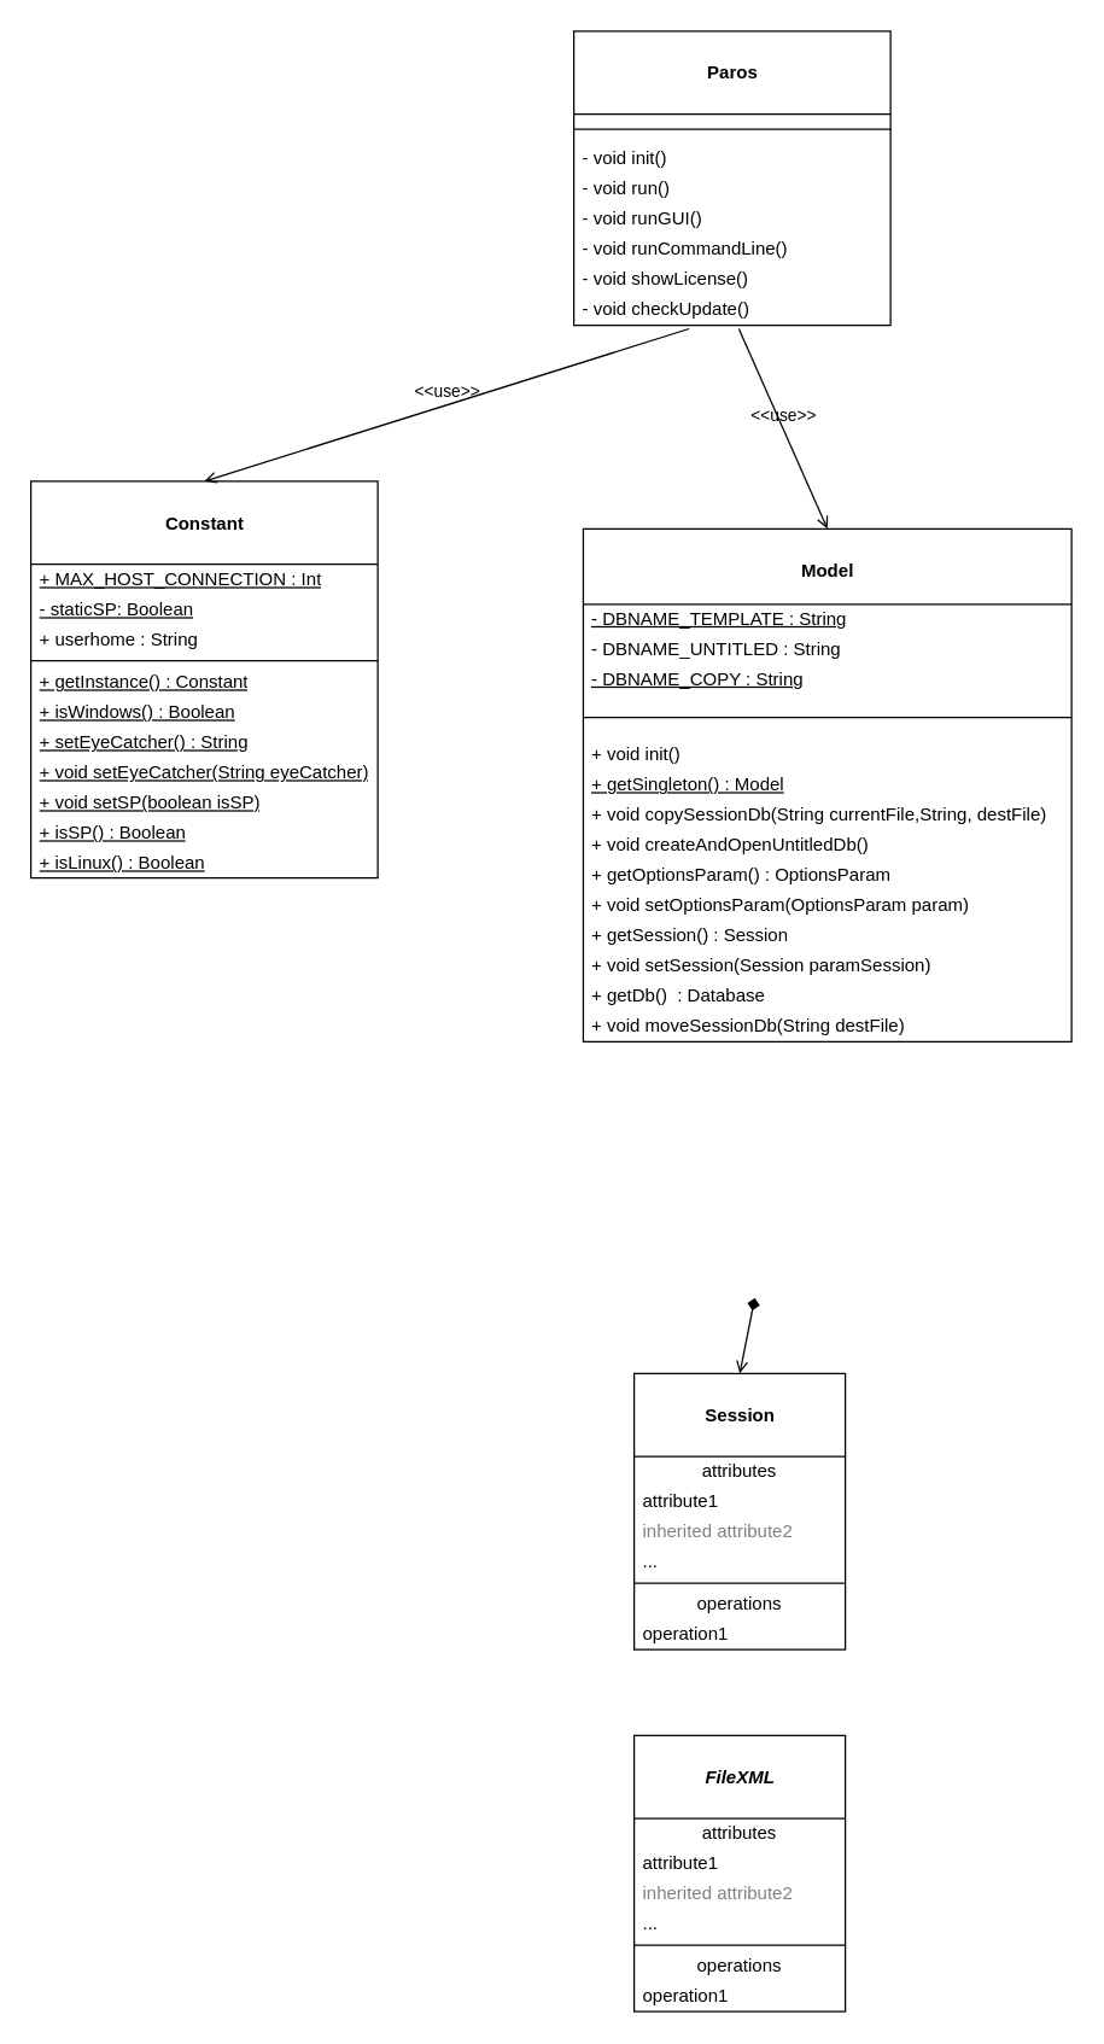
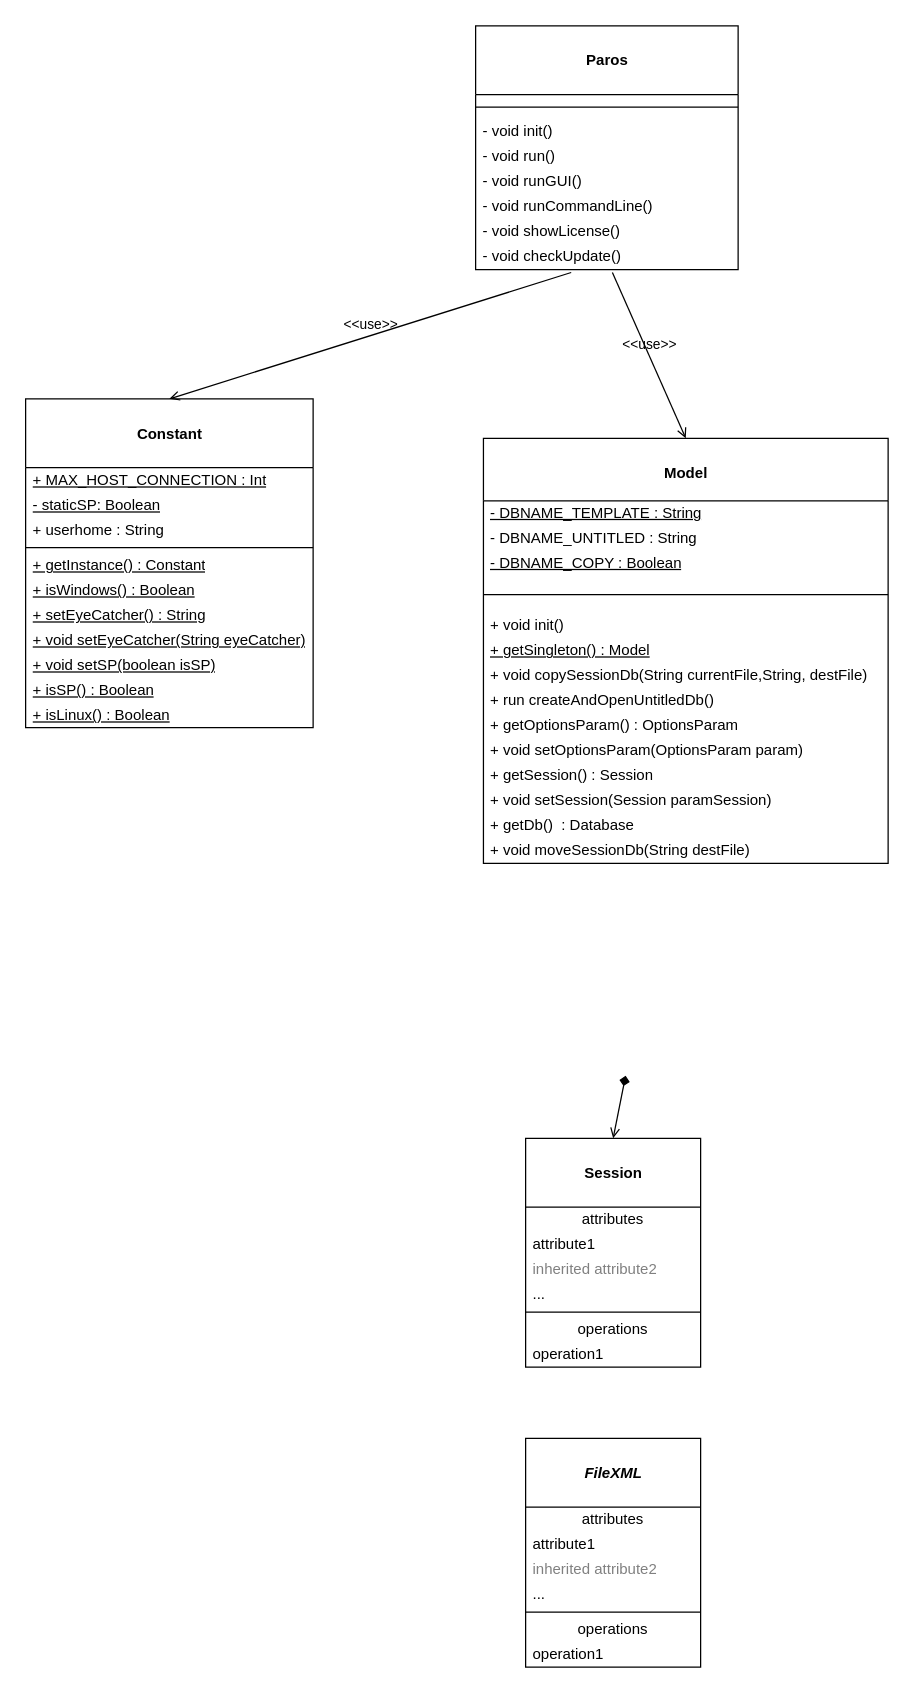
  <mxCell id="0" />
  <mxCell id="1" parent="0" />
  <mxCell id="2" value="&lt;b&gt;&lt;br&gt;Paros&lt;/b&gt;" style="swimlane;fontStyle=0;align=center;verticalAlign=top;childLayout=stackLayout;horizontal=1;startSize=55;horizontalStack=0;resizeParent=1;resizeParentMax=0;resizeLast=0;collapsible=0;marginBottom=0;html=1;" vertex="1" parent="1"><mxGeometry x="380" y="20" width="210" height="195" as="geometry" /></mxCell>
  <mxCell id="3" value="" style="line;strokeWidth=1;fillColor=none;align=left;verticalAlign=middle;spacingTop=-1;spacingLeft=3;spacingRight=3;rotatable=0;labelPosition=right;points=[];portConstraint=eastwest;" vertex="1" parent="2"><mxGeometry y="55" width="210" height="20" as="geometry" /></mxCell>
  <mxCell id="4" value="- void init()" style="text;html=1;strokeColor=none;fillColor=none;align=left;verticalAlign=middle;spacingLeft=4;spacingRight=4;overflow=hidden;rotatable=0;points=[[0,0.5],[1,0.5]];portConstraint=eastwest;" vertex="1" parent="2"><mxGeometry y="75" width="210" height="20" as="geometry" /></mxCell>
  <mxCell id="5" value="- void&amp;nbsp;run()" style="text;html=1;strokeColor=none;fillColor=none;align=left;verticalAlign=middle;spacingLeft=4;spacingRight=4;overflow=hidden;rotatable=0;points=[[0,0.5],[1,0.5]];portConstraint=eastwest;" vertex="1" parent="2"><mxGeometry y="95" width="210" height="20" as="geometry" /></mxCell>
  <mxCell id="6" value="- void runGUI()" style="text;html=1;strokeColor=none;fillColor=none;align=left;verticalAlign=middle;spacingLeft=4;spacingRight=4;overflow=hidden;rotatable=0;points=[[0,0.5],[1,0.5]];portConstraint=eastwest;" vertex="1" parent="2"><mxGeometry y="115" width="210" height="20" as="geometry" /></mxCell>
  <mxCell id="7" value="- void runCommandLine()" style="text;html=1;strokeColor=none;fillColor=none;align=left;verticalAlign=middle;spacingLeft=4;spacingRight=4;overflow=hidden;rotatable=0;points=[[0,0.5],[1,0.5]];portConstraint=eastwest;" vertex="1" parent="2"><mxGeometry y="135" width="210" height="20" as="geometry" /></mxCell>
  <mxCell id="8" value="- void showLicense()" style="text;html=1;strokeColor=none;fillColor=none;align=left;verticalAlign=middle;spacingLeft=4;spacingRight=4;overflow=hidden;rotatable=0;points=[[0,0.5],[1,0.5]];portConstraint=eastwest;" vertex="1" parent="2"><mxGeometry y="155" width="210" height="20" as="geometry" /></mxCell>
  <mxCell id="9" value="- void checkUpdate()" style="text;html=1;strokeColor=none;fillColor=none;align=left;verticalAlign=middle;spacingLeft=4;spacingRight=4;overflow=hidden;rotatable=0;points=[[0,0.5],[1,0.5]];portConstraint=eastwest;" vertex="1" parent="2"><mxGeometry y="175" width="210" height="20" as="geometry" /></mxCell>
  <mxCell id="10" value="&lt;br&gt;&lt;b&gt;Constant&lt;/b&gt;" style="swimlane;fontStyle=0;align=center;verticalAlign=top;childLayout=stackLayout;horizontal=1;startSize=55;horizontalStack=0;resizeParent=1;resizeParentMax=0;resizeLast=0;collapsible=0;marginBottom=0;html=1;" vertex="1" parent="1"><mxGeometry x="20" y="318.5" width="230" height="263" as="geometry" /></mxCell>
  <mxCell id="11" value="&lt;u&gt;+ MAX_HOST_CONNECTION : Int&lt;/u&gt;" style="text;html=1;strokeColor=none;fillColor=none;align=left;verticalAlign=middle;spacingLeft=4;spacingRight=4;overflow=hidden;rotatable=0;points=[[0,0.5],[1,0.5]];portConstraint=eastwest;" vertex="1" parent="10"><mxGeometry y="55" width="230" height="20" as="geometry" /></mxCell>
  <mxCell id="12" value="&lt;u&gt;- staticSP: Boolean&lt;/u&gt;" style="text;html=1;strokeColor=none;fillColor=none;align=left;verticalAlign=middle;spacingLeft=4;spacingRight=4;overflow=hidden;rotatable=0;points=[[0,0.5],[1,0.5]];portConstraint=eastwest;" vertex="1" parent="10"><mxGeometry y="75" width="230" height="20" as="geometry" /></mxCell>
  <mxCell id="13" value="+ userhome : String" style="text;html=1;strokeColor=none;fillColor=none;align=left;verticalAlign=middle;spacingLeft=4;spacingRight=4;overflow=hidden;rotatable=0;points=[[0,0.5],[1,0.5]];portConstraint=eastwest;" vertex="1" parent="10"><mxGeometry y="95" width="230" height="20" as="geometry" /></mxCell>
  <mxCell id="14" value="" style="line;strokeWidth=1;fillColor=none;align=left;verticalAlign=middle;spacingTop=-1;spacingLeft=3;spacingRight=3;rotatable=0;labelPosition=right;points=[];portConstraint=eastwest;" vertex="1" parent="10"><mxGeometry y="115" width="230" height="8" as="geometry" /></mxCell>
  <mxCell id="15" value="&lt;u&gt;+ getInstance() : Constant&lt;/u&gt;" style="text;html=1;strokeColor=none;fillColor=none;align=left;verticalAlign=middle;spacingLeft=4;spacingRight=4;overflow=hidden;rotatable=0;points=[[0,0.5],[1,0.5]];portConstraint=eastwest;" vertex="1" parent="10"><mxGeometry y="123" width="230" height="20" as="geometry" /></mxCell>
  <mxCell id="16" value="&lt;u&gt;+ isWindows() : Boolean&lt;/u&gt;" style="text;html=1;strokeColor=none;fillColor=none;align=left;verticalAlign=middle;spacingLeft=4;spacingRight=4;overflow=hidden;rotatable=0;points=[[0,0.5],[1,0.5]];portConstraint=eastwest;" vertex="1" parent="10"><mxGeometry y="143" width="230" height="20" as="geometry" /></mxCell>
  <mxCell id="17" value="&lt;u&gt;+ setEyeCatcher() : String&lt;/u&gt;" style="text;html=1;strokeColor=none;fillColor=none;align=left;verticalAlign=middle;spacingLeft=4;spacingRight=4;overflow=hidden;rotatable=0;points=[[0,0.5],[1,0.5]];portConstraint=eastwest;" vertex="1" parent="10"><mxGeometry y="163" width="230" height="20" as="geometry" /></mxCell>
  <mxCell id="18" value="&lt;u&gt;+ void setEyeCatcher(String eyeCatcher)&lt;/u&gt;" style="text;html=1;strokeColor=none;fillColor=none;align=left;verticalAlign=middle;spacingLeft=4;spacingRight=4;overflow=hidden;rotatable=0;points=[[0,0.5],[1,0.5]];portConstraint=eastwest;" vertex="1" parent="10"><mxGeometry y="183" width="230" height="20" as="geometry" /></mxCell>
  <mxCell id="19" value="&lt;u&gt;+ void setSP(boolean isSP)&lt;/u&gt;" style="text;html=1;strokeColor=none;fillColor=none;align=left;verticalAlign=middle;spacingLeft=4;spacingRight=4;overflow=hidden;rotatable=0;points=[[0,0.5],[1,0.5]];portConstraint=eastwest;" vertex="1" parent="10"><mxGeometry y="203" width="230" height="20" as="geometry" /></mxCell>
  <mxCell id="20" value="&lt;u&gt;+ isSP() : Boolean&lt;/u&gt;" style="text;html=1;strokeColor=none;fillColor=none;align=left;verticalAlign=middle;spacingLeft=4;spacingRight=4;overflow=hidden;rotatable=0;points=[[0,0.5],[1,0.5]];portConstraint=eastwest;" vertex="1" parent="10"><mxGeometry y="223" width="230" height="20" as="geometry" /></mxCell>
  <mxCell id="21" value="&lt;u&gt;+ isLinux() : Boolean&lt;/u&gt;" style="text;html=1;strokeColor=none;fillColor=none;align=left;verticalAlign=middle;spacingLeft=4;spacingRight=4;overflow=hidden;rotatable=0;points=[[0,0.5],[1,0.5]];portConstraint=eastwest;" vertex="1" parent="10"><mxGeometry y="243" width="230" height="20" as="geometry" /></mxCell>
  <mxCell id="22" value="&amp;lt;&amp;lt;use&amp;gt;&amp;gt;" style="endArrow=open;html=1;rounded=0;align=center;verticalAlign=bottom;dashed=0;endFill=0;labelBackgroundColor=none;exitX=0.364;exitY=1.12;exitDx=0;exitDy=0;exitPerimeter=0;entryX=0.5;entryY=0;entryDx=0;entryDy=0;" edge="1" parent="1" source="9" target="10"><mxGeometry relative="1" as="geometry"><mxPoint x="470" y="240" as="sourcePoint" /><mxPoint x="560" y="240" as="targetPoint" /></mxGeometry></mxCell>
  <mxCell id="23" value="&lt;br&gt;&lt;b&gt;Model&lt;/b&gt;" style="swimlane;fontStyle=0;align=center;verticalAlign=top;childLayout=stackLayout;horizontal=1;startSize=50;horizontalStack=0;resizeParent=1;resizeParentMax=0;resizeLast=0;collapsible=0;marginBottom=0;html=1;" vertex="1" parent="1"><mxGeometry x="386.25" y="350" width="323.75" height="340" as="geometry" /></mxCell>
  <mxCell id="24" value="&lt;u&gt;- DBNAME_TEMPLATE : String&lt;/u&gt;" style="text;html=1;strokeColor=none;fillColor=none;align=left;verticalAlign=middle;spacingLeft=4;spacingRight=4;overflow=hidden;rotatable=0;points=[[0,0.5],[1,0.5]];portConstraint=eastwest;" vertex="1" parent="23"><mxGeometry y="50" width="323.75" height="20" as="geometry" /></mxCell>
  <mxCell id="25" value="- DBNAME_UNTITLED : String" style="text;html=1;strokeColor=none;fillColor=none;align=left;verticalAlign=middle;spacingLeft=4;spacingRight=4;overflow=hidden;rotatable=0;points=[[0,0.5],[1,0.5]];portConstraint=eastwest;" vertex="1" parent="23"><mxGeometry y="70" width="323.75" height="20" as="geometry" /></mxCell>
- <mxCell id="26" value="&lt;u&gt;- DBNAME_COPY : String&lt;/u&gt;" style="text;html=1;strokeColor=none;fillColor=none;align=left;verticalAlign=middle;spacingLeft=4;spacingRight=4;overflow=hidden;rotatable=0;points=[[0,0.5],[1,0.5]];portConstraint=eastwest;" vertex="1" parent="23"><mxGeometry y="90" width="323.75" height="20" as="geometry" /></mxCell>
+ <mxCell id="26" value="&lt;u&gt;- DBNAME_COPY : Boolean&lt;/u&gt;" style="text;html=1;strokeColor=none;fillColor=none;align=left;verticalAlign=middle;spacingLeft=4;spacingRight=4;overflow=hidden;rotatable=0;points=[[0,0.5],[1,0.5]];portConstraint=eastwest;" vertex="1" parent="23"><mxGeometry y="90" width="323.75" height="20" as="geometry" /></mxCell>
  <mxCell id="27" value="" style="line;strokeWidth=1;fillColor=none;align=left;verticalAlign=middle;spacingTop=-1;spacingLeft=3;spacingRight=3;rotatable=0;labelPosition=right;points=[];portConstraint=eastwest;" vertex="1" parent="23"><mxGeometry y="110" width="323.75" height="30" as="geometry" /></mxCell>
  <mxCell id="28" value="+ void init()" style="text;html=1;strokeColor=none;fillColor=none;align=left;verticalAlign=middle;spacingLeft=4;spacingRight=4;overflow=hidden;rotatable=0;points=[[0,0.5],[1,0.5]];portConstraint=eastwest;" vertex="1" parent="23"><mxGeometry y="140" width="323.75" height="20" as="geometry" /></mxCell>
  <mxCell id="29" value="&lt;u&gt;+ getSingleton() : Model&lt;/u&gt;" style="text;html=1;strokeColor=none;fillColor=none;align=left;verticalAlign=middle;spacingLeft=4;spacingRight=4;overflow=hidden;rotatable=0;points=[[0,0.5],[1,0.5]];portConstraint=eastwest;" vertex="1" parent="23"><mxGeometry y="160" width="323.75" height="20" as="geometry" /></mxCell>
  <mxCell id="30" value="+ void copySessionDb(String currentFile,String, destFile)" style="text;html=1;strokeColor=none;fillColor=none;align=left;verticalAlign=middle;spacingLeft=4;spacingRight=4;overflow=hidden;rotatable=0;points=[[0,0.5],[1,0.5]];portConstraint=eastwest;" vertex="1" parent="23"><mxGeometry y="180" width="323.75" height="20" as="geometry" /></mxCell>
- <mxCell id="31" value="+ void createAndOpenUntitledDb()" style="text;html=1;strokeColor=none;fillColor=none;align=left;verticalAlign=middle;spacingLeft=4;spacingRight=4;overflow=hidden;rotatable=0;points=[[0,0.5],[1,0.5]];portConstraint=eastwest;" vertex="1" parent="23"><mxGeometry y="200" width="323.75" height="20" as="geometry" /></mxCell>
+ <mxCell id="31" value="+ run createAndOpenUntitledDb()" style="text;html=1;strokeColor=none;fillColor=none;align=left;verticalAlign=middle;spacingLeft=4;spacingRight=4;overflow=hidden;rotatable=0;points=[[0,0.5],[1,0.5]];portConstraint=eastwest;" vertex="1" parent="23"><mxGeometry y="200" width="323.75" height="20" as="geometry" /></mxCell>
  <mxCell id="32" value="+ getOptionsParam() : OptionsParam" style="text;html=1;strokeColor=none;fillColor=none;align=left;verticalAlign=middle;spacingLeft=4;spacingRight=4;overflow=hidden;rotatable=0;points=[[0,0.5],[1,0.5]];portConstraint=eastwest;" vertex="1" parent="23"><mxGeometry y="220" width="323.75" height="20" as="geometry" /></mxCell>
  <mxCell id="33" value="+ void setOptionsParam(OptionsParam param)" style="text;html=1;strokeColor=none;fillColor=none;align=left;verticalAlign=middle;spacingLeft=4;spacingRight=4;overflow=hidden;rotatable=0;points=[[0,0.5],[1,0.5]];portConstraint=eastwest;" vertex="1" parent="23"><mxGeometry y="240" width="323.75" height="20" as="geometry" /></mxCell>
  <mxCell id="34" value="+ getSession() : Session" style="text;html=1;strokeColor=none;fillColor=none;align=left;verticalAlign=middle;spacingLeft=4;spacingRight=4;overflow=hidden;rotatable=0;points=[[0,0.5],[1,0.5]];portConstraint=eastwest;" vertex="1" parent="23"><mxGeometry y="260" width="323.75" height="20" as="geometry" /></mxCell>
  <mxCell id="35" value="+ void setSession(Session paramSession)&amp;nbsp;" style="text;html=1;strokeColor=none;fillColor=none;align=left;verticalAlign=middle;spacingLeft=4;spacingRight=4;overflow=hidden;rotatable=0;points=[[0,0.5],[1,0.5]];portConstraint=eastwest;" vertex="1" parent="23"><mxGeometry y="280" width="323.75" height="20" as="geometry" /></mxCell>
  <mxCell id="36" value="+ getDb()&amp;nbsp; : Database" style="text;html=1;strokeColor=none;fillColor=none;align=left;verticalAlign=middle;spacingLeft=4;spacingRight=4;overflow=hidden;rotatable=0;points=[[0,0.5],[1,0.5]];portConstraint=eastwest;" vertex="1" parent="23"><mxGeometry y="300" width="323.75" height="20" as="geometry" /></mxCell>
  <mxCell id="37" value="+ void moveSessionDb(String destFile)" style="text;html=1;strokeColor=none;fillColor=none;align=left;verticalAlign=middle;spacingLeft=4;spacingRight=4;overflow=hidden;rotatable=0;points=[[0,0.5],[1,0.5]];portConstraint=eastwest;" vertex="1" parent="23"><mxGeometry y="320" width="323.75" height="20" as="geometry" /></mxCell>
  <mxCell id="38" value="&amp;lt;&amp;lt;use&amp;gt;&amp;gt;" style="endArrow=open;html=1;rounded=0;align=center;verticalAlign=bottom;dashed=0;endFill=0;labelBackgroundColor=none;entryX=0.5;entryY=0;entryDx=0;entryDy=0;exitX=0.521;exitY=1.118;exitDx=0;exitDy=0;elbow=vertical;exitPerimeter=0;" edge="1" parent="1" source="9" target="23"><mxGeometry relative="1" as="geometry"><mxPoint x="590" y="130" as="sourcePoint" /><mxPoint x="820" y="130" as="targetPoint" /></mxGeometry></mxCell>
  <mxCell id="39" value="&lt;br&gt;&lt;b&gt;Session&lt;/b&gt;&lt;br&gt;" style="swimlane;fontStyle=0;align=center;verticalAlign=top;childLayout=stackLayout;horizontal=1;startSize=55;horizontalStack=0;resizeParent=1;resizeParentMax=0;resizeLast=0;collapsible=0;marginBottom=0;html=1;" vertex="1" parent="1"><mxGeometry x="420" y="910" width="140" height="183" as="geometry" /></mxCell>
  <mxCell id="40" value="attributes" style="text;html=1;strokeColor=none;fillColor=none;align=center;verticalAlign=middle;spacingLeft=4;spacingRight=4;overflow=hidden;rotatable=0;points=[[0,0.5],[1,0.5]];portConstraint=eastwest;" vertex="1" parent="39"><mxGeometry y="55" width="140" height="20" as="geometry" /></mxCell>
  <mxCell id="41" value="attribute1" style="text;html=1;strokeColor=none;fillColor=none;align=left;verticalAlign=middle;spacingLeft=4;spacingRight=4;overflow=hidden;rotatable=0;points=[[0,0.5],[1,0.5]];portConstraint=eastwest;" vertex="1" parent="39"><mxGeometry y="75" width="140" height="20" as="geometry" /></mxCell>
  <mxCell id="42" value="inherited attribute2" style="text;html=1;strokeColor=none;fillColor=none;align=left;verticalAlign=middle;spacingLeft=4;spacingRight=4;overflow=hidden;rotatable=0;points=[[0,0.5],[1,0.5]];portConstraint=eastwest;fontColor=#808080;" vertex="1" parent="39"><mxGeometry y="95" width="140" height="20" as="geometry" /></mxCell>
  <mxCell id="43" value="..." style="text;html=1;strokeColor=none;fillColor=none;align=left;verticalAlign=middle;spacingLeft=4;spacingRight=4;overflow=hidden;rotatable=0;points=[[0,0.5],[1,0.5]];portConstraint=eastwest;" vertex="1" parent="39"><mxGeometry y="115" width="140" height="20" as="geometry" /></mxCell>
  <mxCell id="44" value="" style="line;strokeWidth=1;fillColor=none;align=left;verticalAlign=middle;spacingTop=-1;spacingLeft=3;spacingRight=3;rotatable=0;labelPosition=right;points=[];portConstraint=eastwest;" vertex="1" parent="39"><mxGeometry y="135" width="140" height="8" as="geometry" /></mxCell>
  <mxCell id="45" value="operations" style="text;html=1;strokeColor=none;fillColor=none;align=center;verticalAlign=middle;spacingLeft=4;spacingRight=4;overflow=hidden;rotatable=0;points=[[0,0.5],[1,0.5]];portConstraint=eastwest;" vertex="1" parent="39"><mxGeometry y="143" width="140" height="20" as="geometry" /></mxCell>
  <mxCell id="46" value="operation1" style="text;html=1;strokeColor=none;fillColor=none;align=left;verticalAlign=middle;spacingLeft=4;spacingRight=4;overflow=hidden;rotatable=0;points=[[0,0.5],[1,0.5]];portConstraint=eastwest;" vertex="1" parent="39"><mxGeometry y="163" width="140" height="20" as="geometry" /></mxCell>
  <mxCell id="47" style="rounded=0;orthogonalLoop=1;jettySize=auto;html=1;startArrow=diamond;startFill=1;endArrow=open;endFill=0;entryX=0.5;entryY=0;entryDx=0;entryDy=0;" edge="1" parent="1" target="39"><mxGeometry relative="1" as="geometry"><mxPoint x="500" y="860" as="sourcePoint" /><mxPoint x="490" y="630" as="targetPoint" /></mxGeometry></mxCell>
  <mxCell id="48" value="&lt;br&gt;&lt;b&gt;&lt;i&gt;FileXML&lt;/i&gt;&lt;/b&gt;&lt;br&gt;" style="swimlane;fontStyle=0;align=center;verticalAlign=top;childLayout=stackLayout;horizontal=1;startSize=55;horizontalStack=0;resizeParent=1;resizeParentMax=0;resizeLast=0;collapsible=0;marginBottom=0;html=1;" vertex="1" parent="1"><mxGeometry x="420" y="1150" width="140" height="183" as="geometry" /></mxCell>
  <mxCell id="49" value="attributes" style="text;html=1;strokeColor=none;fillColor=none;align=center;verticalAlign=middle;spacingLeft=4;spacingRight=4;overflow=hidden;rotatable=0;points=[[0,0.5],[1,0.5]];portConstraint=eastwest;" vertex="1" parent="48"><mxGeometry y="55" width="140" height="20" as="geometry" /></mxCell>
  <mxCell id="50" value="attribute1" style="text;html=1;strokeColor=none;fillColor=none;align=left;verticalAlign=middle;spacingLeft=4;spacingRight=4;overflow=hidden;rotatable=0;points=[[0,0.5],[1,0.5]];portConstraint=eastwest;" vertex="1" parent="48"><mxGeometry y="75" width="140" height="20" as="geometry" /></mxCell>
  <mxCell id="51" value="inherited attribute2" style="text;html=1;strokeColor=none;fillColor=none;align=left;verticalAlign=middle;spacingLeft=4;spacingRight=4;overflow=hidden;rotatable=0;points=[[0,0.5],[1,0.5]];portConstraint=eastwest;fontColor=#808080;" vertex="1" parent="48"><mxGeometry y="95" width="140" height="20" as="geometry" /></mxCell>
  <mxCell id="52" value="..." style="text;html=1;strokeColor=none;fillColor=none;align=left;verticalAlign=middle;spacingLeft=4;spacingRight=4;overflow=hidden;rotatable=0;points=[[0,0.5],[1,0.5]];portConstraint=eastwest;" vertex="1" parent="48"><mxGeometry y="115" width="140" height="20" as="geometry" /></mxCell>
  <mxCell id="53" value="" style="line;strokeWidth=1;fillColor=none;align=left;verticalAlign=middle;spacingTop=-1;spacingLeft=3;spacingRight=3;rotatable=0;labelPosition=right;points=[];portConstraint=eastwest;" vertex="1" parent="48"><mxGeometry y="135" width="140" height="8" as="geometry" /></mxCell>
  <mxCell id="54" value="operations" style="text;html=1;strokeColor=none;fillColor=none;align=center;verticalAlign=middle;spacingLeft=4;spacingRight=4;overflow=hidden;rotatable=0;points=[[0,0.5],[1,0.5]];portConstraint=eastwest;" vertex="1" parent="48"><mxGeometry y="143" width="140" height="20" as="geometry" /></mxCell>
  <mxCell id="55" value="operation1" style="text;html=1;strokeColor=none;fillColor=none;align=left;verticalAlign=middle;spacingLeft=4;spacingRight=4;overflow=hidden;rotatable=0;points=[[0,0.5],[1,0.5]];portConstraint=eastwest;" vertex="1" parent="48"><mxGeometry y="163" width="140" height="20" as="geometry" /></mxCell>
